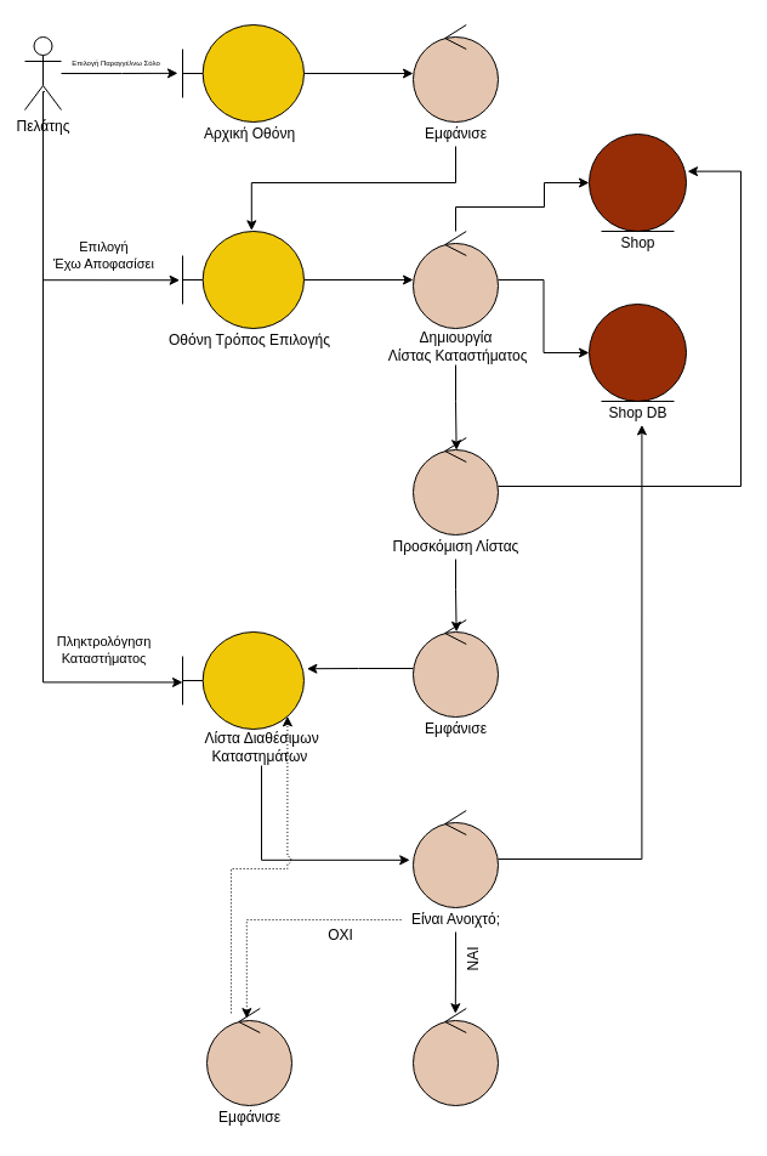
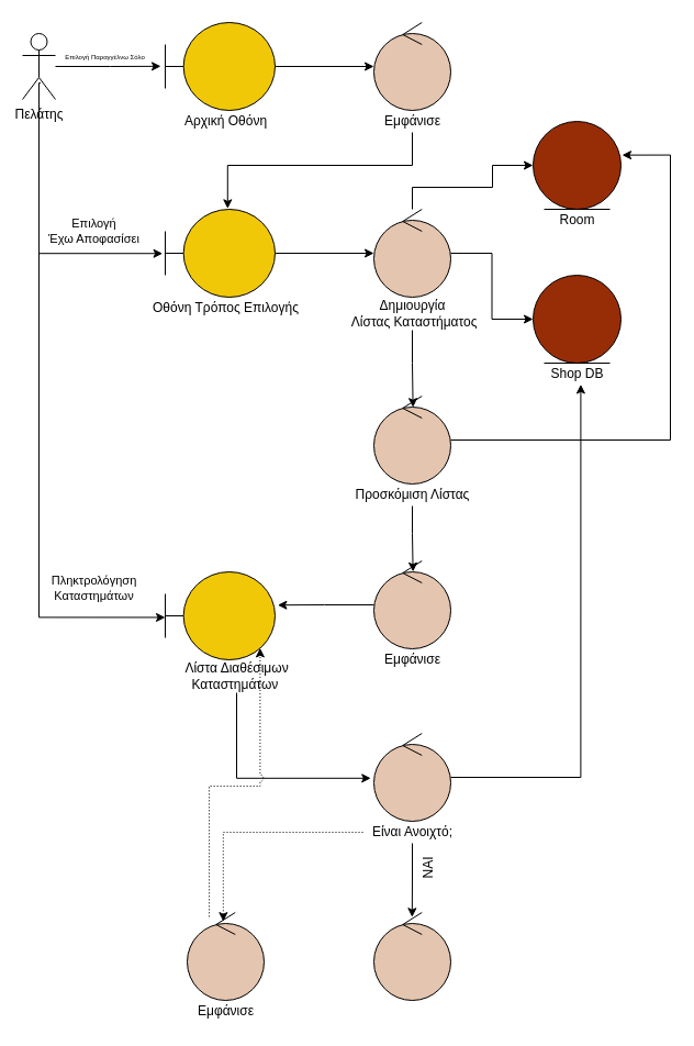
  <mxCell id="0" />
  <mxCell id="1" parent="0" />
  <mxCell id="2" style="edgeStyle=orthogonalEdgeStyle;rounded=0;orthogonalLoop=1;jettySize=auto;html=1;entryX=-0.04;entryY=0.498;entryDx=0;entryDy=0;entryPerimeter=0;" edge="1" parent="1" source="5" target="7"><mxGeometry relative="1" as="geometry" /></mxCell>
  <mxCell id="3" style="edgeStyle=orthogonalEdgeStyle;rounded=0;orthogonalLoop=1;jettySize=auto;html=1;entryX=-0.024;entryY=0.503;entryDx=0;entryDy=0;entryPerimeter=0;exitX=0.547;exitY=0.75;exitDx=0;exitDy=0;exitPerimeter=0;" edge="1" parent="1" source="5" target="13"><mxGeometry relative="1" as="geometry"><Array as="points"><mxPoint x="35" y="75" /><mxPoint x="35" y="230" /></Array></mxGeometry></mxCell>
  <mxCell id="4" style="edgeStyle=orthogonalEdgeStyle;rounded=0;orthogonalLoop=1;jettySize=auto;html=1;entryX=0;entryY=0.518;entryDx=0;entryDy=0;entryPerimeter=0;" edge="1" parent="1" source="5" target="31"><mxGeometry relative="1" as="geometry"><Array as="points"><mxPoint x="35" y="561" /></Array></mxGeometry></mxCell>
  <mxCell id="5" value="Πελάτης" style="shape=umlActor;verticalLabelPosition=bottom;verticalAlign=top;html=1;" vertex="1" parent="1"><mxGeometry x="20" y="30" width="30" height="60" as="geometry" /></mxCell>
  <mxCell id="6" style="edgeStyle=orthogonalEdgeStyle;rounded=0;orthogonalLoop=1;jettySize=auto;html=1;" edge="1" parent="1" source="7" target="9"><mxGeometry relative="1" as="geometry" /></mxCell>
  <mxCell id="7" value="" style="shape=umlBoundary;whiteSpace=wrap;html=1;fillColor=#F0C808;" vertex="1" parent="1"><mxGeometry x="150" y="20" width="100" height="80" as="geometry" /></mxCell>
  <mxCell id="8" value="Αρχική Οθόνη" style="text;html=1;align=center;verticalAlign=middle;resizable=0;points=[];autosize=1;strokeColor=none;fillColor=none;" vertex="1" parent="1"><mxGeometry x="160" y="100" width="90" height="20" as="geometry" /></mxCell>
  <mxCell id="9" value="" style="ellipse;shape=umlControl;whiteSpace=wrap;html=1;fillColor=#E4C5AF;" vertex="1" parent="1"><mxGeometry x="340" y="20" width="70" height="80" as="geometry" /></mxCell>
  <mxCell id="10" style="edgeStyle=orthogonalEdgeStyle;rounded=0;orthogonalLoop=1;jettySize=auto;html=1;entryX=0.568;entryY=-0.008;entryDx=0;entryDy=0;entryPerimeter=0;" edge="1" parent="1" source="11" target="13"><mxGeometry relative="1" as="geometry"><Array as="points"><mxPoint x="375" y="150" /><mxPoint x="207" y="150" /></Array></mxGeometry></mxCell>
  <mxCell id="11" value="Εμφάνισε" style="text;html=1;align=center;verticalAlign=middle;resizable=0;points=[];autosize=1;strokeColor=none;fillColor=none;" vertex="1" parent="1"><mxGeometry x="340" y="100" width="70" height="20" as="geometry" /></mxCell>
  <mxCell id="12" style="edgeStyle=orthogonalEdgeStyle;rounded=0;orthogonalLoop=1;jettySize=auto;html=1;" edge="1" parent="1" source="13" target="17"><mxGeometry relative="1" as="geometry" /></mxCell>
  <mxCell id="13" value="" style="shape=umlBoundary;whiteSpace=wrap;html=1;fillColor=#F0C808;" vertex="1" parent="1"><mxGeometry x="150" y="190" width="100" height="80" as="geometry" /></mxCell>
  <mxCell id="14" value="Οθόνη Τρόπος Επιλογής" style="text;html=1;align=center;verticalAlign=middle;resizable=0;points=[];autosize=1;strokeColor=none;fillColor=none;" vertex="1" parent="1"><mxGeometry x="130" y="270" width="150" height="20" as="geometry" /></mxCell>
  <mxCell id="15" style="edgeStyle=orthogonalEdgeStyle;rounded=0;orthogonalLoop=1;jettySize=auto;html=1;entryX=0;entryY=0.5;entryDx=0;entryDy=0;" edge="1" parent="1" source="17" target="20"><mxGeometry relative="1" as="geometry"><Array as="points"><mxPoint x="375" y="170" /><mxPoint x="448" y="170" /><mxPoint x="448" y="150" /></Array></mxGeometry></mxCell>
  <mxCell id="16" style="edgeStyle=orthogonalEdgeStyle;rounded=0;orthogonalLoop=1;jettySize=auto;html=1;entryX=0;entryY=0.5;entryDx=0;entryDy=0;" edge="1" parent="1" source="17" target="21"><mxGeometry relative="1" as="geometry" /></mxCell>
  <mxCell id="17" value="" style="ellipse;shape=umlControl;whiteSpace=wrap;html=1;fillColor=#E4C5AF;" vertex="1" parent="1"><mxGeometry x="340" y="190" width="70" height="80" as="geometry" /></mxCell>
  <mxCell id="18" style="edgeStyle=orthogonalEdgeStyle;rounded=0;orthogonalLoop=1;jettySize=auto;html=1;entryX=0.509;entryY=0.128;entryDx=0;entryDy=0;entryPerimeter=0;" edge="1" parent="1" source="19" target="25"><mxGeometry relative="1" as="geometry" /></mxCell>
  <mxCell id="19" value="&lt;span style=&quot;&quot;&gt;Δημιουργία&lt;br&gt;&amp;nbsp;Λίστας Καταστήματος&lt;/span&gt;" style="text;html=1;align=center;verticalAlign=middle;resizable=0;points=[];autosize=1;strokeColor=none;fillColor=none;" vertex="1" parent="1"><mxGeometry x="310" y="270" width="130" height="30" as="geometry" /></mxCell>
  <mxCell id="20" value="" style="ellipse;shape=umlEntity;whiteSpace=wrap;html=1;fillColor=#972D07;" vertex="1" parent="1"><mxGeometry x="485" y="110" width="80" height="80" as="geometry" /></mxCell>
  <mxCell id="21" value="" style="ellipse;shape=umlEntity;whiteSpace=wrap;html=1;fillColor=#972D07;" vertex="1" parent="1"><mxGeometry x="485" y="250" width="80" height="80" as="geometry" /></mxCell>
- <mxCell id="22" value="Shop" style="text;html=1;align=center;verticalAlign=middle;resizable=0;points=[];autosize=1;strokeColor=none;fillColor=none;" vertex="1" parent="1"><mxGeometry x="500" y="190" width="50" height="20" as="geometry" /></mxCell>
+ <mxCell id="22" value="Room" style="text;html=1;align=center;verticalAlign=middle;resizable=0;points=[];autosize=1;strokeColor=none;fillColor=none;" vertex="1" parent="1"><mxGeometry x="500" y="190" width="50" height="20" as="geometry" /></mxCell>
  <mxCell id="23" value="Shop DB" style="text;html=1;align=center;verticalAlign=middle;resizable=0;points=[];autosize=1;strokeColor=none;fillColor=none;" vertex="1" parent="1"><mxGeometry x="495" y="330" width="60" height="20" as="geometry" /></mxCell>
  <mxCell id="24" style="edgeStyle=orthogonalEdgeStyle;rounded=0;orthogonalLoop=1;jettySize=auto;html=1;entryX=1.013;entryY=0.383;entryDx=0;entryDy=0;entryPerimeter=0;" edge="1" parent="1" source="25" target="20"><mxGeometry relative="1" as="geometry"><Array as="points"><mxPoint x="610" y="400" /><mxPoint x="610" y="141" /></Array></mxGeometry></mxCell>
  <mxCell id="25" value="" style="ellipse;shape=umlControl;whiteSpace=wrap;html=1;fillColor=#E4C5AF;" vertex="1" parent="1"><mxGeometry x="340" y="360" width="70" height="80" as="geometry" /></mxCell>
  <mxCell id="26" style="edgeStyle=orthogonalEdgeStyle;rounded=0;orthogonalLoop=1;jettySize=auto;html=1;entryX=0.509;entryY=0.123;entryDx=0;entryDy=0;entryPerimeter=0;" edge="1" parent="1" source="27" target="29"><mxGeometry relative="1" as="geometry" /></mxCell>
  <mxCell id="27" value="Προσκόμιση Λίστας" style="text;html=1;align=center;verticalAlign=middle;resizable=0;points=[];autosize=1;strokeColor=none;fillColor=none;" vertex="1" parent="1"><mxGeometry x="315" y="440" width="120" height="20" as="geometry" /></mxCell>
  <mxCell id="28" style="edgeStyle=orthogonalEdgeStyle;rounded=0;orthogonalLoop=1;jettySize=auto;html=1;entryX=1.024;entryY=0.378;entryDx=0;entryDy=0;entryPerimeter=0;" edge="1" parent="1" source="29" target="31"><mxGeometry relative="1" as="geometry" /></mxCell>
  <mxCell id="29" value="" style="ellipse;shape=umlControl;whiteSpace=wrap;html=1;fillColor=#E4C5AF;" vertex="1" parent="1"><mxGeometry x="340" y="510" width="70" height="80" as="geometry" /></mxCell>
  <mxCell id="30" value="Εμφάνισε" style="text;html=1;align=center;verticalAlign=middle;resizable=0;points=[];autosize=1;strokeColor=none;fillColor=none;" vertex="1" parent="1"><mxGeometry x="340" y="590" width="70" height="20" as="geometry" /></mxCell>
  <mxCell id="31" value="" style="shape=umlBoundary;whiteSpace=wrap;html=1;fillColor=#F0C808;" vertex="1" parent="1"><mxGeometry x="150" y="520" width="100" height="80" as="geometry" /></mxCell>
  <mxCell id="32" style="edgeStyle=orthogonalEdgeStyle;rounded=0;orthogonalLoop=1;jettySize=auto;html=1;entryX=-0.04;entryY=0.51;entryDx=0;entryDy=0;entryPerimeter=0;" edge="1" parent="1" source="33" target="35"><mxGeometry relative="1" as="geometry"><Array as="points"><mxPoint x="215" y="708" /></Array></mxGeometry></mxCell>
  <mxCell id="33" value="Λίστα Διαθέσιμων&lt;br&gt;Καταστημάτων&amp;nbsp;" style="text;html=1;align=center;verticalAlign=middle;resizable=0;points=[];autosize=1;strokeColor=none;fillColor=none;" vertex="1" parent="1"><mxGeometry x="160" y="600" width="110" height="30" as="geometry" /></mxCell>
  <mxCell id="34" style="edgeStyle=orthogonalEdgeStyle;rounded=0;orthogonalLoop=1;jettySize=auto;html=1;entryX=0.557;entryY=0.97;entryDx=0;entryDy=0;entryPerimeter=0;" edge="1" parent="1" source="35" target="23"><mxGeometry relative="1" as="geometry" /></mxCell>
  <mxCell id="35" value="" style="ellipse;shape=umlControl;whiteSpace=wrap;html=1;fillColor=#E4C5AF;" vertex="1" parent="1"><mxGeometry x="340" y="667" width="70" height="80" as="geometry" /></mxCell>
  <mxCell id="36" style="edgeStyle=orthogonalEdgeStyle;rounded=0;orthogonalLoop=1;jettySize=auto;html=1;entryX=0.497;entryY=0.053;entryDx=0;entryDy=0;entryPerimeter=0;" edge="1" parent="1" source="38" target="39"><mxGeometry relative="1" as="geometry" /></mxCell>
  <mxCell id="37" style="edgeStyle=orthogonalEdgeStyle;rounded=0;orthogonalLoop=1;jettySize=auto;html=1;entryX=0.469;entryY=0.102;entryDx=0;entryDy=0;entryPerimeter=0;dashed=1;dashPattern=1 2;" edge="1" parent="1" source="38" target="42"><mxGeometry relative="1" as="geometry" /></mxCell>
  <mxCell id="38" value="&lt;span style=&quot;&quot;&gt;Είναι Ανοιχτό;&lt;/span&gt;" style="text;html=1;align=center;verticalAlign=middle;resizable=0;points=[];autosize=1;strokeColor=none;fillColor=none;" vertex="1" parent="1"><mxGeometry x="330" y="747" width="90" height="20" as="geometry" /></mxCell>
  <mxCell id="39" value="" style="ellipse;shape=umlControl;whiteSpace=wrap;html=1;fillColor=#E4C5AF;" vertex="1" parent="1"><mxGeometry x="340" y="830" width="70" height="80" as="geometry" /></mxCell>
  <mxCell id="40" value="ΝΑΙ" style="text;html=1;align=center;verticalAlign=middle;resizable=0;points=[];autosize=1;strokeColor=none;fillColor=none;rotation=-90;" vertex="1" parent="1"><mxGeometry x="370" y="780" width="40" height="20" as="geometry" /></mxCell>
  <mxCell id="41" style="edgeStyle=orthogonalEdgeStyle;rounded=0;orthogonalLoop=1;jettySize=auto;html=1;entryX=0.864;entryY=0.867;entryDx=0;entryDy=0;entryPerimeter=0;dashed=1;dashPattern=1 2;jumpStyle=arc;" edge="1" parent="1" source="42" target="31"><mxGeometry relative="1" as="geometry"><Array as="points"><mxPoint x="190" y="715" /><mxPoint x="236" y="715" /></Array></mxGeometry></mxCell>
  <mxCell id="42" value="" style="ellipse;shape=umlControl;whiteSpace=wrap;html=1;fillColor=#E4C5AF;" vertex="1" parent="1"><mxGeometry x="170" y="830" width="70" height="80" as="geometry" /></mxCell>
  <mxCell id="43" value="Εμφάνισε" style="text;html=1;align=center;verticalAlign=middle;resizable=0;points=[];autosize=1;strokeColor=none;fillColor=none;" vertex="1" parent="1"><mxGeometry x="170" y="910" width="70" height="20" as="geometry" /></mxCell>
- <mxCell id="44" value="ΟΧΙ" style="text;html=1;align=center;verticalAlign=middle;resizable=0;points=[];autosize=1;strokeColor=none;fillColor=none;" vertex="1" parent="1"><mxGeometry x="260" y="760" width="40" height="20" as="geometry" /></mxCell>
  <mxCell id="45" value="&lt;font style=&quot;font-size: 6px;&quot;&gt;Επιλογή Παραγγέλνω Σόλο&lt;/font&gt;" style="text;html=1;align=center;verticalAlign=middle;resizable=0;points=[];autosize=1;strokeColor=none;fillColor=none;" vertex="1" parent="1"><mxGeometry x="50" y="40" width="90" height="20" as="geometry" /></mxCell>
  <mxCell id="46" value="&lt;font style=&quot;font-size: 11px;&quot;&gt;Επιλογή&lt;br&gt;Έχω Αποφασίσει&lt;br&gt;&lt;/font&gt;" style="text;html=1;align=center;verticalAlign=middle;resizable=0;points=[];autosize=1;strokeColor=none;fillColor=none;fontSize=6;" vertex="1" parent="1"><mxGeometry x="35" y="200" width="100" height="20" as="geometry" /></mxCell>
- <mxCell id="47" value="Πληκτρολόγηση&lt;br&gt;Καταστήματος" style="text;html=1;align=center;verticalAlign=middle;resizable=0;points=[];autosize=1;strokeColor=none;fillColor=none;fontSize=11;" vertex="1" parent="1"><mxGeometry x="40" y="520" width="90" height="30" as="geometry" /></mxCell>
+ <mxCell id="47" value="Πληκτρολόγηση&lt;br&gt;Καταστημάτων" style="text;html=1;align=center;verticalAlign=middle;resizable=0;points=[];autosize=1;strokeColor=none;fillColor=none;fontSize=11;" vertex="1" parent="1"><mxGeometry x="40" y="520" width="90" height="30" as="geometry" /></mxCell>
